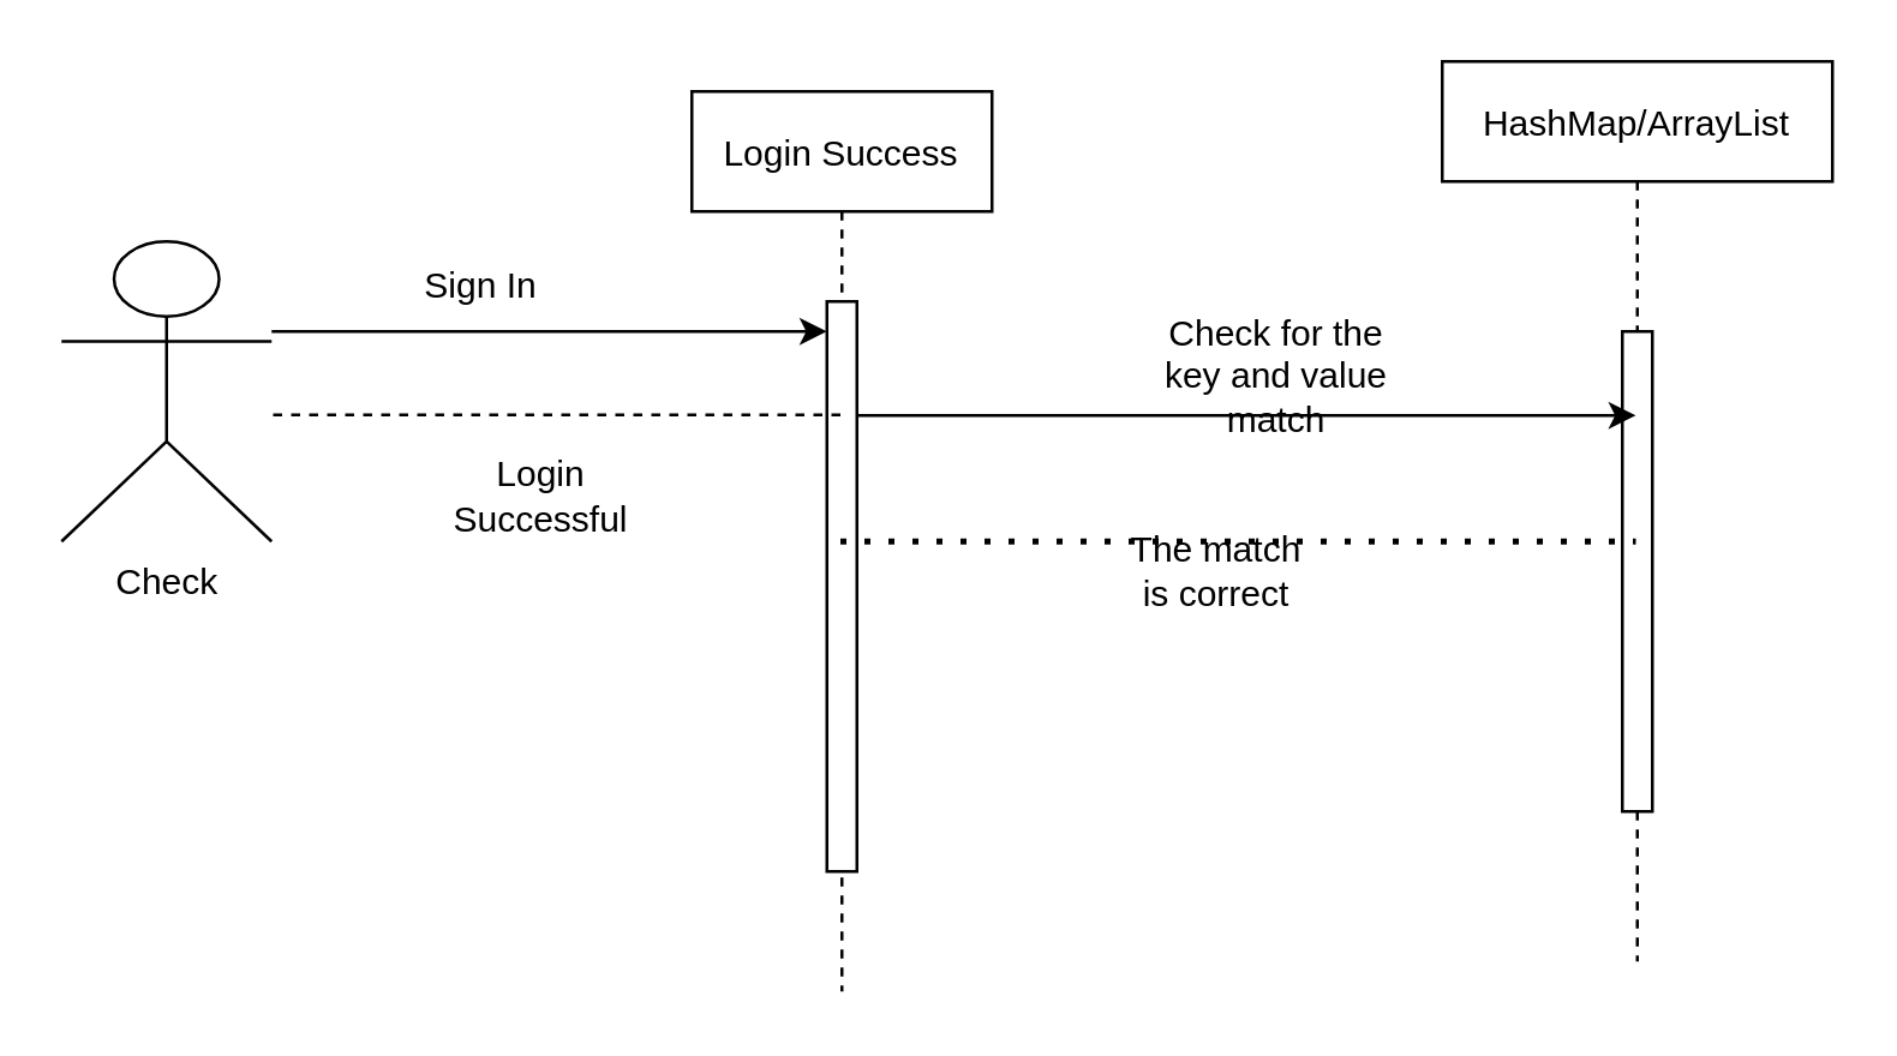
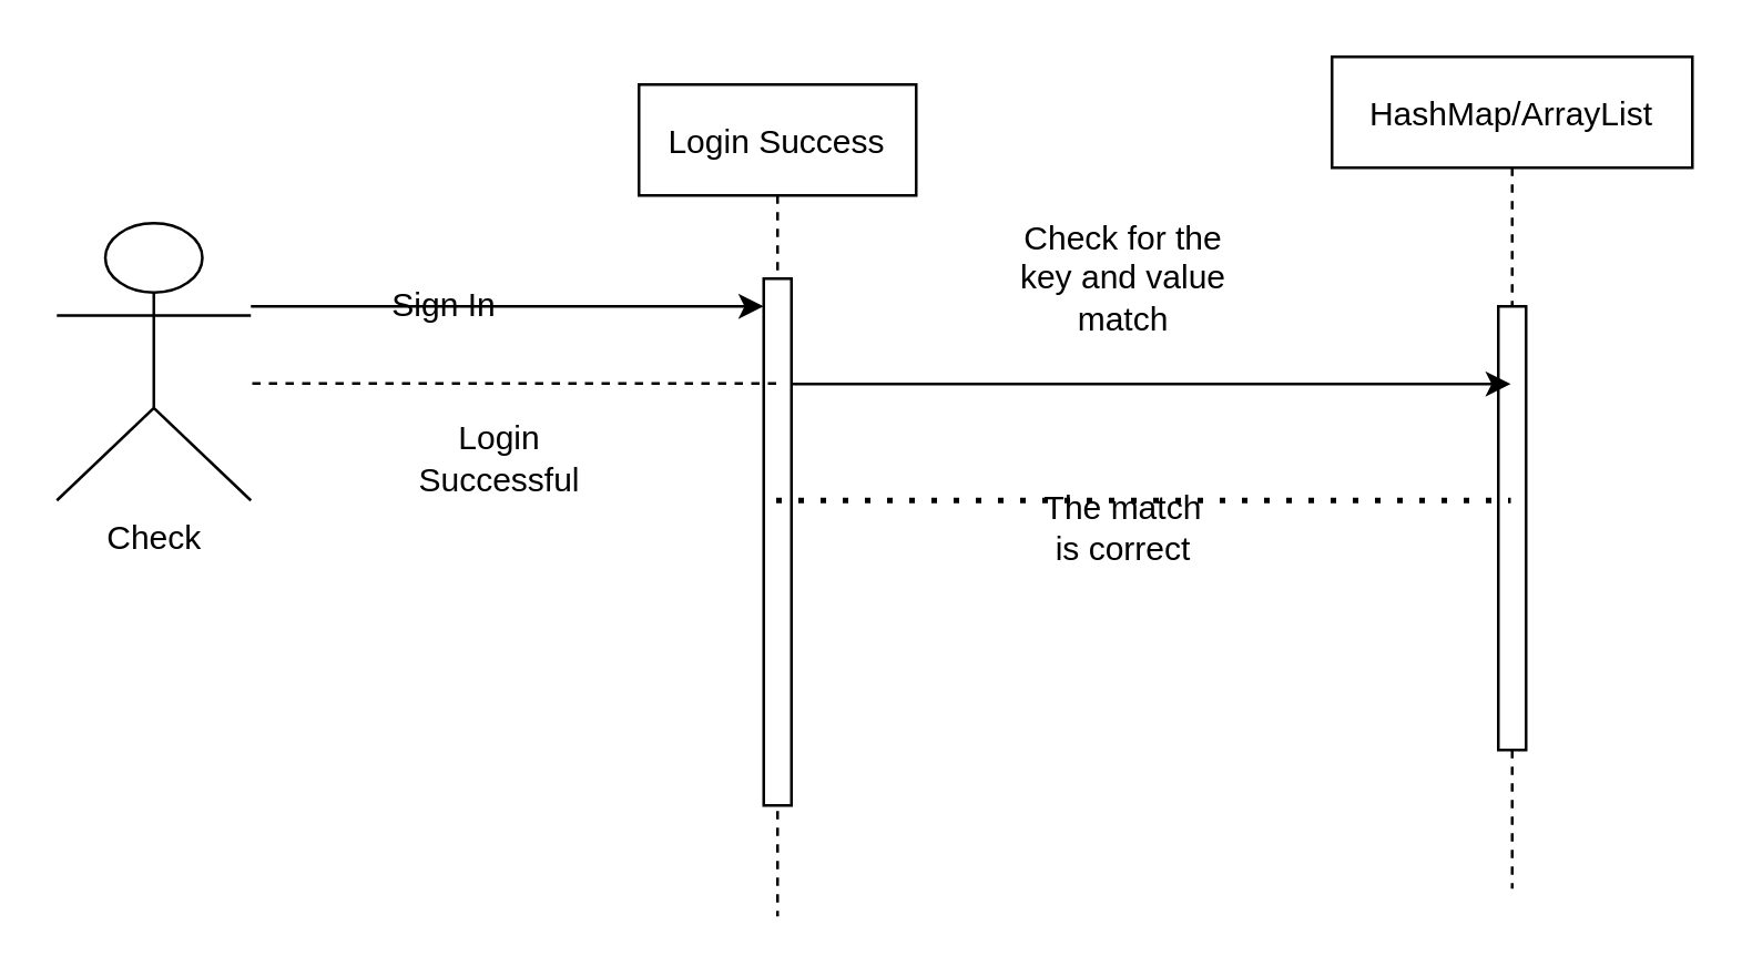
  <mxCell id="0" />
  <mxCell id="1" parent="0" />
  <mxCell id="2" value="Login Success" style="shape=umlLifeline;perimeter=lifelinePerimeter;container=1;collapsible=0;recursiveResize=0;rounded=0;shadow=0;strokeWidth=1;" parent="1" vertex="1"><mxGeometry x="230" y="30" width="100" height="300" as="geometry" /></mxCell>
  <mxCell id="3" value="" style="points=[];perimeter=orthogonalPerimeter;rounded=0;shadow=0;strokeWidth=1;" parent="2" vertex="1"><mxGeometry x="45" y="70" width="10" height="190" as="geometry" /></mxCell>
  <mxCell id="4" value="" style="endArrow=classic;html=1;rounded=0;" parent="2" edge="1"><mxGeometry width="50" height="50" relative="1" as="geometry"><mxPoint x="-5" y="80" as="sourcePoint" /><mxPoint x="45" y="80" as="targetPoint" /><Array as="points"><mxPoint x="-140" y="80" /><mxPoint x="-15" y="80" /></Array></mxGeometry></mxCell>
  <mxCell id="5" value="HashMap/ArrayList" style="shape=umlLifeline;perimeter=lifelinePerimeter;container=1;collapsible=0;recursiveResize=0;rounded=0;shadow=0;strokeWidth=1;" parent="1" vertex="1"><mxGeometry x="480" y="20" width="130" height="300" as="geometry" /></mxCell>
  <mxCell id="6" value="" style="points=[];perimeter=orthogonalPerimeter;rounded=0;shadow=0;strokeWidth=1;" parent="5" vertex="1"><mxGeometry x="60" y="90" width="10" height="160" as="geometry" /></mxCell>
  <mxCell id="7" value="Check" style="shape=umlActor;verticalLabelPosition=bottom;verticalAlign=top;html=1;outlineConnect=0;" parent="1" vertex="1"><mxGeometry x="20" y="80" width="70" height="100" as="geometry" /></mxCell>
  <mxCell id="8" value="" style="endArrow=classic;html=1;rounded=0;exitX=0.979;exitY=0.2;exitDx=0;exitDy=0;exitPerimeter=0;" parent="1" source="3" target="5" edge="1"><mxGeometry width="50" height="50" relative="1" as="geometry"><mxPoint x="300" y="140" as="sourcePoint" /><mxPoint x="260" y="140" as="targetPoint" /></mxGeometry></mxCell>
- <mxCell id="9" value="Sign In" style="text;html=1;strokeColor=none;fillColor=none;align=center;verticalAlign=middle;whiteSpace=wrap;rounded=0;" parent="1" vertex="1"><mxGeometry x="130" y="80" width="60" height="30" as="geometry" /></mxCell>
+ <mxCell id="9" value="Sign In" style="text;html=1;strokeColor=none;fillColor=none;align=center;verticalAlign=middle;whiteSpace=wrap;rounded=0;" parent="1" vertex="1"><mxGeometry x="130" y="95" width="60" height="30" as="geometry" /></mxCell>
  <mxCell id="10" value="" style="endArrow=none;dashed=1;html=1;rounded=0;" parent="1" source="2" target="7" edge="1"><mxGeometry width="50" height="50" relative="1" as="geometry"><mxPoint x="420" y="240" as="sourcePoint" /><mxPoint x="490" y="240" as="targetPoint" /></mxGeometry></mxCell>
  <mxCell id="11" value="Login Successful" style="text;html=1;strokeColor=none;fillColor=none;align=center;verticalAlign=middle;whiteSpace=wrap;rounded=0;" parent="1" vertex="1"><mxGeometry x="150" y="150" width="60" height="30" as="geometry" /></mxCell>
- <mxCell id="12" value="Check for the key and value match" style="text;html=1;strokeColor=none;fillColor=none;align=center;verticalAlign=middle;whiteSpace=wrap;rounded=0;" parent="1" vertex="1"><mxGeometry x="380" y="95" width="90" height="60" as="geometry" /></mxCell>
+ <mxCell id="12" value="Check for the key and value match" style="text;html=1;strokeColor=none;fillColor=none;align=center;verticalAlign=middle;whiteSpace=wrap;rounded=0;" parent="1" vertex="1"><mxGeometry x="360" y="70" width="90" height="60" as="geometry" /></mxCell>
  <mxCell id="13" value="" style="endArrow=none;dashed=1;html=1;dashPattern=1 3;strokeWidth=2;rounded=0;" parent="1" source="2" target="5" edge="1"><mxGeometry width="50" height="50" relative="1" as="geometry"><mxPoint x="420" y="220" as="sourcePoint" /><mxPoint x="470" y="170" as="targetPoint" /></mxGeometry></mxCell>
  <mxCell id="14" value="The match is correct" style="text;html=1;strokeColor=none;fillColor=none;align=center;verticalAlign=middle;whiteSpace=wrap;rounded=0;" parent="1" vertex="1"><mxGeometry x="375" y="175" width="60" height="30" as="geometry" /></mxCell>
